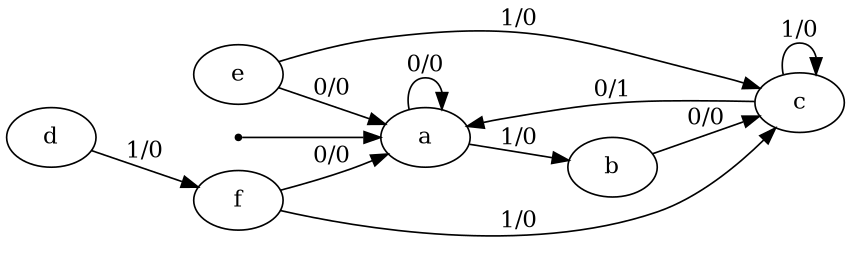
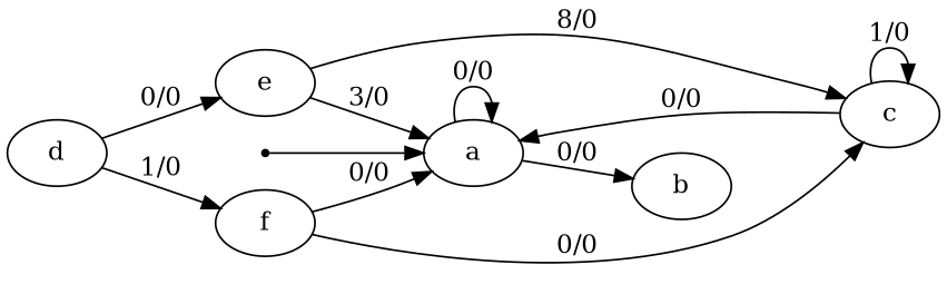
  digraph {
    rankdir=LR
    INIT [shape=point]
    n2 [label=a]
    n3 [label=b]
    n4 [label=c]
    n5 [label=d]
    n6 [label=e]
    n7 [label=f]
    INIT -> n2
    n2 -> n2 [label="0/0"]
-   n2 -> n3 [label="1/0"]
-   n3 -> n4 [label="0/0"]
-   n4 -> n2 [label="0/1"]
+   n2 -> n3 [label="0/0"]
+   n4 -> n2 [label="0/0"]
    n4 -> n4 [label="1/0"]
+   n5 -> n6 [label="0/0"]
    n5 -> n7 [label="1/0"]
-   n6 -> n2 [label="0/0"]
-   n6 -> n4 [label="1/0"]
+   n6 -> n2 [label="3/0"]
+   n6 -> n4 [label="8/0"]
    n7 -> n2 [label="0/0"]
-   n7 -> n4 [label="1/0"]
+   n7 -> n4 [label="0/0"]
  }
